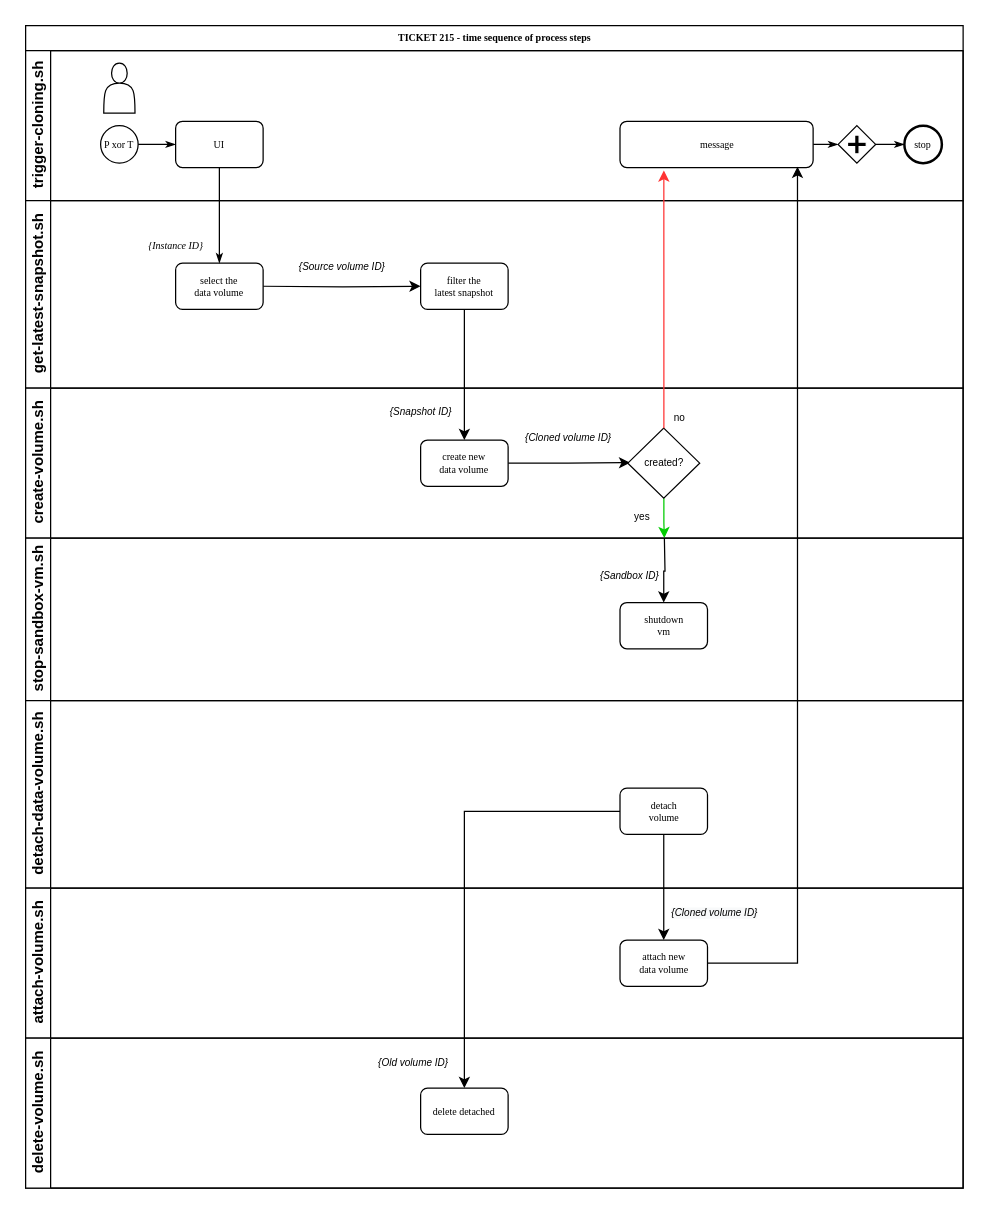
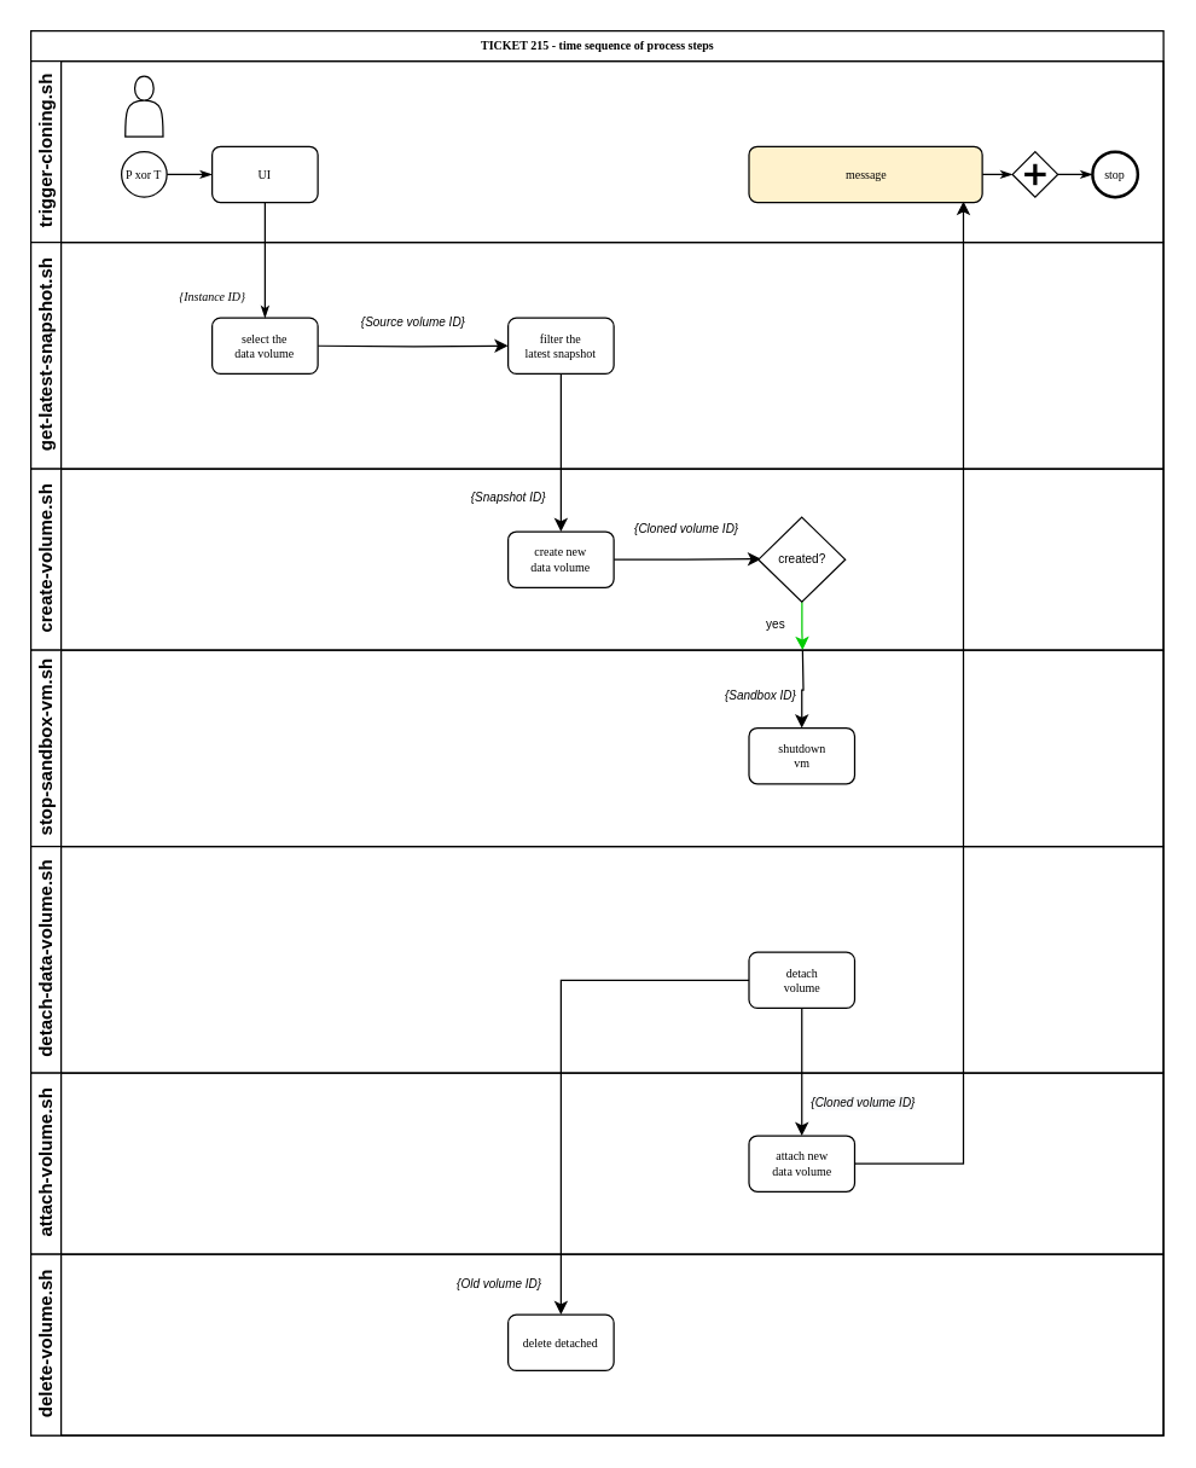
  <mxCell id="0" />
  <mxCell id="1" parent="0" />
  <mxCell id="2" value="TICKET 215 - time sequence of process steps" style="swimlane;html=1;childLayout=stackLayout;horizontal=1;startSize=20;horizontalStack=0;rounded=0;shadow=0;labelBackgroundColor=none;strokeWidth=1;fontFamily=Verdana;fontSize=8;align=center;" parent="1" vertex="1"><mxGeometry x="20" y="20" width="750" height="930" as="geometry" /></mxCell>
  <mxCell id="3" value="trigger-cloning.sh" style="swimlane;html=1;startSize=20;horizontal=0;" parent="2" vertex="1"><mxGeometry y="20" width="750" height="120" as="geometry" /></mxCell>
  <mxCell id="4" style="edgeStyle=orthogonalEdgeStyle;rounded=0;html=1;labelBackgroundColor=none;startArrow=none;startFill=0;startSize=5;endArrow=classicThin;endFill=1;endSize=5;jettySize=auto;orthogonalLoop=1;strokeWidth=1;fontFamily=Verdana;fontSize=8" parent="3" source="5" target="6" edge="1"><mxGeometry relative="1" as="geometry" /></mxCell>
  <mxCell id="5" value="P xor T" style="ellipse;whiteSpace=wrap;html=1;rounded=0;shadow=0;labelBackgroundColor=none;strokeWidth=1;fontFamily=Verdana;fontSize=8;align=center;" parent="3" vertex="1"><mxGeometry x="60" y="60" width="30" height="30" as="geometry" /></mxCell>
  <mxCell id="6" value="UI" style="rounded=1;whiteSpace=wrap;html=1;shadow=0;labelBackgroundColor=none;strokeWidth=1;fontFamily=Verdana;fontSize=8;align=center;" parent="3" vertex="1"><mxGeometry x="120" y="56.5" width="70" height="37" as="geometry" /></mxCell>
  <mxCell id="7" style="edgeStyle=orthogonalEdgeStyle;rounded=0;html=1;entryX=0;entryY=0.5;labelBackgroundColor=none;startArrow=none;startFill=0;startSize=5;endArrow=classicThin;endFill=1;endSize=5;jettySize=auto;orthogonalLoop=1;strokeWidth=1;fontFamily=Verdana;fontSize=8;exitX=1;exitY=0.5;exitDx=0;exitDy=0;" parent="3" target="10" edge="1"><mxGeometry relative="1" as="geometry"><mxPoint x="630" y="75" as="sourcePoint" /></mxGeometry></mxCell>
- <mxCell id="8" value="message" style="rounded=1;whiteSpace=wrap;html=1;shadow=0;labelBackgroundColor=none;strokeWidth=1;fontFamily=Verdana;fontSize=8;align=center;" parent="3" vertex="1"><mxGeometry x="475.5" y="56.5" width="154.5" height="37" as="geometry" /></mxCell>
+ <mxCell id="8" value="message" style="rounded=1;whiteSpace=wrap;html=1;shadow=0;labelBackgroundColor=none;strokeWidth=1;fontFamily=Verdana;fontSize=8;align=center;fillColor=#fff2cc;" parent="3" vertex="1"><mxGeometry x="475.5" y="56.5" width="154.5" height="37" as="geometry" /></mxCell>
  <mxCell id="9" style="edgeStyle=orthogonalEdgeStyle;rounded=0;html=1;labelBackgroundColor=none;startArrow=none;startFill=0;startSize=5;endArrow=classicThin;endFill=1;endSize=5;jettySize=auto;orthogonalLoop=1;strokeWidth=1;fontFamily=Verdana;fontSize=8" parent="3" source="10" target="11" edge="1"><mxGeometry relative="1" as="geometry" /></mxCell>
  <mxCell id="10" value="" style="shape=mxgraph.bpmn.shape;html=1;verticalLabelPosition=bottom;labelBackgroundColor=#ffffff;verticalAlign=top;perimeter=rhombusPerimeter;background=gateway;outline=none;symbol=parallelGw;rounded=1;shadow=0;strokeWidth=1;fontFamily=Verdana;fontSize=8;align=center;" parent="3" vertex="1"><mxGeometry x="650" y="60" width="30" height="30" as="geometry" /></mxCell>
  <mxCell id="11" value="stop" style="ellipse;whiteSpace=wrap;html=1;rounded=0;shadow=0;labelBackgroundColor=none;strokeWidth=2;fontFamily=Verdana;fontSize=8;align=center;" parent="3" vertex="1"><mxGeometry x="703" y="60" width="30" height="30" as="geometry" /></mxCell>
  <mxCell id="12" value="" style="shape=actor;whiteSpace=wrap;html=1;fontSize=8;" vertex="1" parent="3"><mxGeometry x="62.5" y="10" width="25" height="40" as="geometry" /></mxCell>
  <mxCell id="13" value="get-latest-snapshot.sh" style="swimlane;html=1;startSize=20;horizontal=0;" parent="2" vertex="1"><mxGeometry y="140" width="750" height="150" as="geometry" /></mxCell>
  <mxCell id="14" value="&lt;font style=&quot;font-size: 8px&quot;&gt;&lt;i&gt;{Source volume ID}&lt;/i&gt;&lt;br&gt;&lt;/font&gt;" style="edgeStyle=orthogonalEdgeStyle;rounded=0;orthogonalLoop=1;jettySize=auto;html=1;exitX=1;exitY=0.5;exitDx=0;exitDy=0;" edge="1" parent="13" target="16"><mxGeometry x="0.0" y="17" relative="1" as="geometry"><mxPoint x="190" y="68.5" as="sourcePoint" /><mxPoint x="260" y="68.5" as="targetPoint" /><Array as="points" /><mxPoint as="offset" /></mxGeometry></mxCell>
  <mxCell id="15" value="select the&lt;br&gt;data volume" style="rounded=1;whiteSpace=wrap;html=1;shadow=0;labelBackgroundColor=none;strokeWidth=1;fontFamily=Verdana;fontSize=8;align=center;" parent="13" vertex="1"><mxGeometry x="120" y="50.0" width="70" height="37" as="geometry" /></mxCell>
  <mxCell id="16" value="filter the&lt;br&gt;latest snapshot" style="rounded=1;whiteSpace=wrap;html=1;shadow=0;labelBackgroundColor=none;strokeWidth=1;fontFamily=Verdana;fontSize=8;align=center;" vertex="1" parent="13"><mxGeometry x="316" y="50" width="70" height="37" as="geometry" /></mxCell>
  <mxCell id="17" value="&lt;i&gt;{Instance ID}&lt;/i&gt;" style="edgeStyle=orthogonalEdgeStyle;rounded=0;html=1;labelBackgroundColor=none;startArrow=none;startFill=0;startSize=5;endArrow=classicThin;endFill=1;endSize=5;jettySize=auto;orthogonalLoop=1;strokeWidth=1;fontFamily=Verdana;fontSize=8" parent="2" source="6" target="15" edge="1"><mxGeometry x="0.624" y="-35" relative="1" as="geometry"><mxPoint as="offset" /></mxGeometry></mxCell>
  <mxCell id="18" value="create-volume.sh" style="swimlane;html=1;startSize=20;horizontal=0;" parent="2" vertex="1"><mxGeometry y="290" width="750" height="120" as="geometry"><mxRectangle y="320" width="680" height="20" as="alternateBounds" /></mxGeometry></mxCell>
  <mxCell id="19" value="&lt;i&gt;{Cloned volume ID}&lt;/i&gt;" style="edgeStyle=orthogonalEdgeStyle;rounded=0;orthogonalLoop=1;jettySize=auto;html=1;entryX=0.033;entryY=0.493;entryDx=0;entryDy=0;entryPerimeter=0;fontSize=8;strokeColor=#000000;" edge="1" parent="18" source="20" target="22"><mxGeometry x="-0.014" y="20" relative="1" as="geometry"><mxPoint as="offset" /></mxGeometry></mxCell>
  <mxCell id="20" value="create new&lt;br&gt;data volume" style="rounded=1;whiteSpace=wrap;html=1;shadow=0;labelBackgroundColor=none;strokeWidth=1;fontFamily=Verdana;fontSize=8;align=center;" parent="18" vertex="1"><mxGeometry x="316" y="41.5" width="70" height="37" as="geometry" /></mxCell>
  <mxCell id="21" value="yes" style="edgeStyle=orthogonalEdgeStyle;rounded=0;orthogonalLoop=1;jettySize=auto;html=1;fontSize=8;strokeColor=#00CC00;" edge="1" parent="18" source="22"><mxGeometry x="-0.278" y="-13" relative="1" as="geometry"><mxPoint x="511" y="120" as="targetPoint" /><mxPoint x="-5" y="3" as="offset" /></mxGeometry></mxCell>
  <mxCell id="22" value="created?" style="strokeWidth=1;html=1;shape=mxgraph.flowchart.decision;whiteSpace=wrap;fontSize=8;" vertex="1" parent="18"><mxGeometry x="481.75" y="32" width="57.5" height="56" as="geometry" /></mxCell>
  <mxCell id="23" value="stop-sandbox-vm.sh" style="swimlane;html=1;startSize=20;horizontal=0;" vertex="1" parent="2"><mxGeometry y="410" width="750" height="130" as="geometry"><mxRectangle y="470" width="680" height="20" as="alternateBounds" /></mxGeometry></mxCell>
  <mxCell id="24" value="shutdown&lt;br&gt;vm" style="rounded=1;whiteSpace=wrap;html=1;shadow=0;labelBackgroundColor=none;strokeWidth=1;fontFamily=Verdana;fontSize=8;align=center;" vertex="1" parent="23"><mxGeometry x="475.5" y="51.5" width="70" height="37" as="geometry" /></mxCell>
  <mxCell id="25" value="&lt;i&gt;{Snapshot ID}&lt;/i&gt;" style="edgeStyle=orthogonalEdgeStyle;rounded=0;orthogonalLoop=1;jettySize=auto;html=1;fontSize=8;" edge="1" parent="2" source="16" target="20"><mxGeometry x="0.57" y="-35" relative="1" as="geometry"><mxPoint as="offset" /></mxGeometry></mxCell>
  <mxCell id="26" value="detach-data-volume.sh" style="swimlane;html=1;startSize=20;horizontal=0;" vertex="1" parent="2"><mxGeometry y="540" width="750" height="150" as="geometry"><mxRectangle y="620" width="680" height="20" as="alternateBounds" /></mxGeometry></mxCell>
  <mxCell id="27" value="detach&lt;br&gt;volume" style="rounded=1;whiteSpace=wrap;html=1;shadow=0;labelBackgroundColor=none;strokeWidth=1;fontFamily=Verdana;fontSize=8;align=center;" vertex="1" parent="26"><mxGeometry x="475.5" y="70" width="70" height="37" as="geometry" /></mxCell>
  <mxCell id="28" value="attach-volume.sh" style="swimlane;html=1;startSize=20;horizontal=0;" vertex="1" parent="2"><mxGeometry y="690" width="750" height="120" as="geometry"><mxRectangle y="690" width="680" height="20" as="alternateBounds" /></mxGeometry></mxCell>
  <mxCell id="29" value="attach new&lt;br&gt;data volume" style="rounded=1;whiteSpace=wrap;html=1;shadow=0;labelBackgroundColor=none;strokeWidth=1;fontFamily=Verdana;fontSize=8;align=center;" vertex="1" parent="28"><mxGeometry x="475.5" y="41.5" width="70" height="37" as="geometry" /></mxCell>
  <mxCell id="30" value="delete-volume.sh" style="swimlane;html=1;startSize=20;horizontal=0;" vertex="1" parent="2"><mxGeometry y="810" width="750" height="120" as="geometry"><mxRectangle y="810" width="680" height="20" as="alternateBounds" /></mxGeometry></mxCell>
  <mxCell id="31" value="delete detached" style="rounded=1;whiteSpace=wrap;html=1;shadow=0;labelBackgroundColor=none;strokeWidth=1;fontFamily=Verdana;fontSize=8;align=center;" vertex="1" parent="30"><mxGeometry x="316" y="40" width="70" height="37" as="geometry" /></mxCell>
  <mxCell id="32" value="&lt;i&gt;{Sandbox ID}&lt;/i&gt;" style="edgeStyle=orthogonalEdgeStyle;rounded=0;orthogonalLoop=1;jettySize=auto;html=1;entryX=0.5;entryY=0;entryDx=0;entryDy=0;fontSize=8;" edge="1" parent="2" target="24"><mxGeometry x="0.173" y="-27" relative="1" as="geometry"><mxPoint x="511" y="410" as="sourcePoint" /><mxPoint x="-1" as="offset" /></mxGeometry></mxCell>
- <mxCell id="33" value="no" style="edgeStyle=orthogonalEdgeStyle;rounded=0;orthogonalLoop=1;jettySize=auto;html=1;fontSize=8;strokeColor=#FF3333;entryX=0.227;entryY=1.065;entryDx=0;entryDy=0;entryPerimeter=0;" edge="1" parent="2" source="22" target="8"><mxGeometry x="-0.921" y="-12" relative="1" as="geometry"><mxPoint as="offset" /></mxGeometry></mxCell>
  <mxCell id="34" value="&lt;i style=&quot;background-color: rgb(248 , 249 , 250)&quot;&gt;{Cloned volume ID}&lt;/i&gt;" style="edgeStyle=orthogonalEdgeStyle;rounded=0;orthogonalLoop=1;jettySize=auto;html=1;fontSize=8;strokeColor=#000000;" edge="1" parent="2" source="27" target="29"><mxGeometry x="0.491" y="40" relative="1" as="geometry"><mxPoint as="offset" /></mxGeometry></mxCell>
  <mxCell id="35" value="&lt;i&gt;{Old volume ID}&lt;/i&gt;" style="edgeStyle=orthogonalEdgeStyle;rounded=0;orthogonalLoop=1;jettySize=auto;html=1;exitX=0;exitY=0.5;exitDx=0;exitDy=0;entryX=0.5;entryY=0;entryDx=0;entryDy=0;fontSize=8;endArrow=classic;endFill=1;strokeColor=#000000;" edge="1" parent="2" source="27" target="31"><mxGeometry x="0.884" y="-41" relative="1" as="geometry"><mxPoint as="offset" /></mxGeometry></mxCell>
  <mxCell id="36" style="edgeStyle=orthogonalEdgeStyle;rounded=0;orthogonalLoop=1;jettySize=auto;html=1;exitX=1;exitY=0.5;exitDx=0;exitDy=0;entryX=0.919;entryY=0.982;entryDx=0;entryDy=0;entryPerimeter=0;fontSize=8;endArrow=classic;endFill=1;strokeColor=#000000;" edge="1" parent="2" source="29" target="8"><mxGeometry relative="1" as="geometry" /></mxCell>
